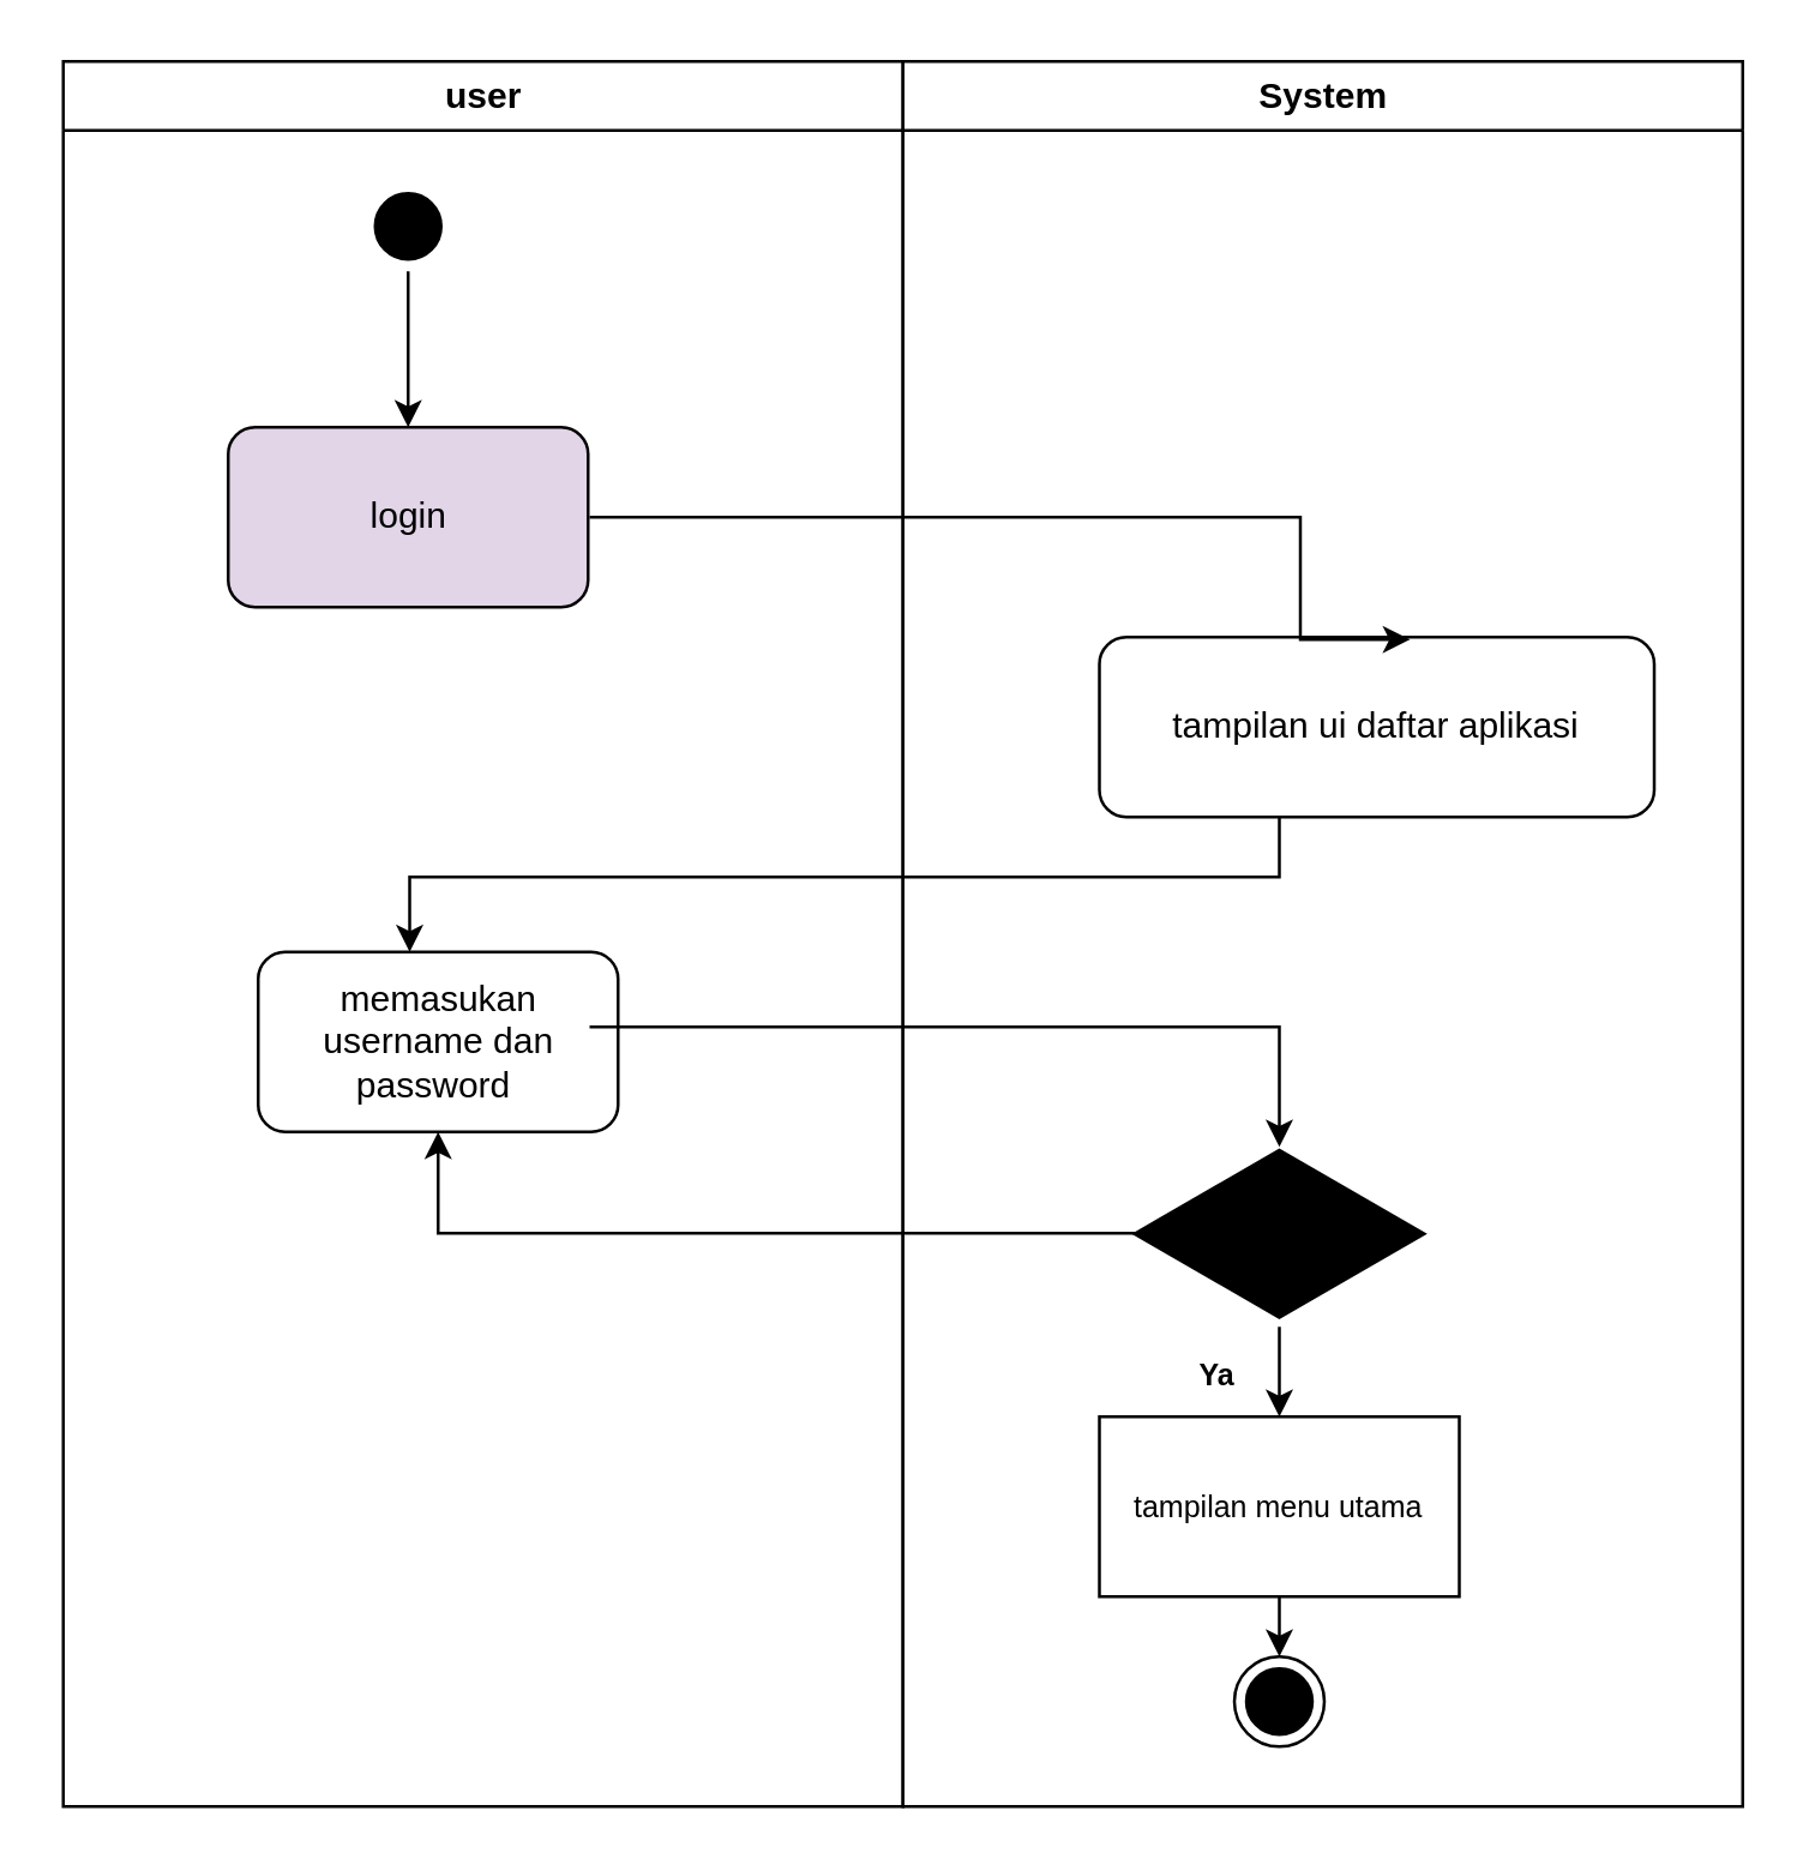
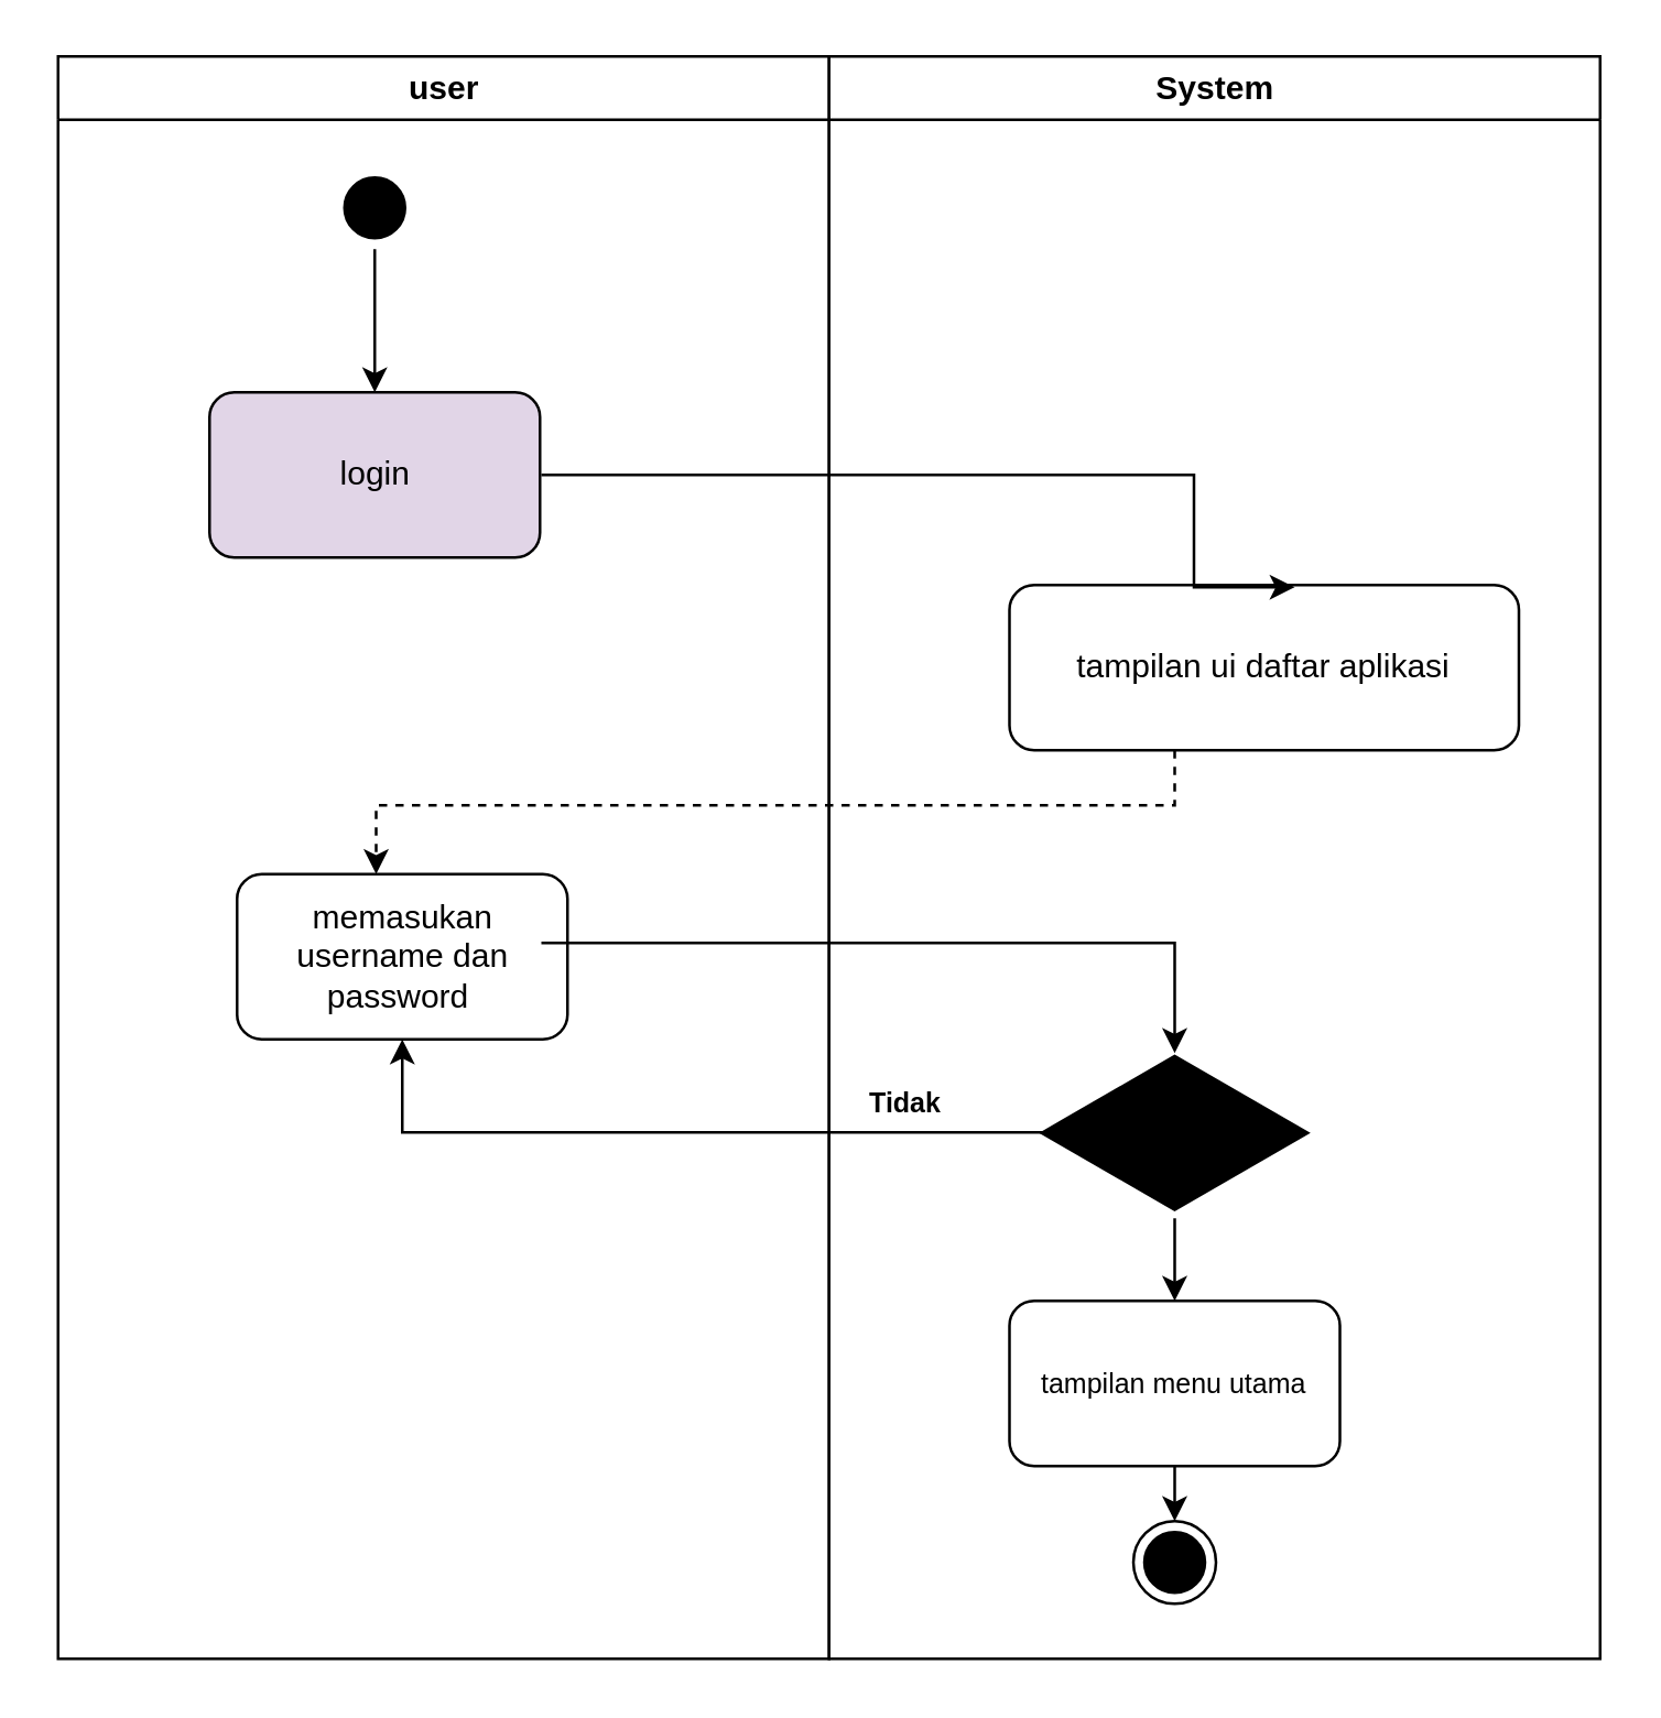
  <mxCell id="0" />
  <mxCell id="1" parent="0" />
  <mxCell id="2" value="user" style="swimlane;whiteSpace=wrap" parent="1" vertex="1"><mxGeometry x="20.5" y="20" width="280" height="582" as="geometry" /></mxCell>
  <mxCell id="3" value="" style="ellipse;shape=startState;fillColor=#000000;strokeColor=#000000;" parent="2" vertex="1"><mxGeometry x="100" y="40" width="30" height="30" as="geometry" /></mxCell>
  <mxCell id="4" value="login" style="rounded=1;whiteSpace=wrap;html=1;fillColor=#e1d5e7;" parent="2" vertex="1"><mxGeometry x="55" y="122" width="120" height="60" as="geometry" /></mxCell>
  <mxCell id="5" value="" style="endArrow=classic;html=1;rounded=0;exitX=0.5;exitY=1;exitDx=0;exitDy=0;entryX=0.5;entryY=0;entryDx=0;entryDy=0;" parent="2" source="3" target="4" edge="1"><mxGeometry width="50" height="50" relative="1" as="geometry"><mxPoint x="335.5" y="302" as="sourcePoint" /><mxPoint x="385.5" y="252" as="targetPoint" /></mxGeometry></mxCell>
  <mxCell id="6" value="memasukan username dan password&amp;nbsp;" style="rounded=1;whiteSpace=wrap;html=1;" parent="2" vertex="1"><mxGeometry x="65" y="297" width="120" height="60" as="geometry" /></mxCell>
  <mxCell id="7" value="System" style="swimlane;whiteSpace=wrap" parent="1" vertex="1"><mxGeometry x="300.5" y="20" width="280" height="582" as="geometry" /></mxCell>
  <mxCell id="8" value="tampilan ui daftar aplikasi" style="rounded=1;whiteSpace=wrap;html=1;" parent="7" vertex="1"><mxGeometry x="65.5" y="192" width="185" height="60" as="geometry" /></mxCell>
  <mxCell id="9" value="" style="html=1;whiteSpace=wrap;aspect=fixed;shape=isoRectangle;fillColor=#000000;" parent="7" vertex="1"><mxGeometry x="77.16" y="362" width="96.67" height="58" as="geometry" /></mxCell>
  <mxCell id="10" value="" style="edgeStyle=segmentEdgeStyle;endArrow=classic;html=1;rounded=0;entryX=0.5;entryY=0;entryDx=0;entryDy=0;entryPerimeter=0;" parent="7" target="9" edge="1"><mxGeometry width="50" height="50" relative="1" as="geometry"><mxPoint x="-104.5" y="322" as="sourcePoint" /><mxPoint x="95.5" y="272" as="targetPoint" /></mxGeometry></mxCell>
- <mxCell id="12" value="tampilan menu utama" style="whiteSpace=wrap;html=1;fontSize=10;rounded=0;" parent="7" vertex="1"><mxGeometry x="65.5" y="452" width="120" height="60" as="geometry" /></mxCell>
+ <mxCell id="11" value="&lt;font style=&quot;font-size: 10px&quot;&gt;Tidak&lt;/font&gt;" style="text;strokeColor=none;fillColor=none;html=1;fontSize=24;fontStyle=1;verticalAlign=middle;align=center;" parent="7" vertex="1"><mxGeometry y="362" width="54.5" height="28" as="geometry" /></mxCell>
+ <mxCell id="12" value="tampilan menu utama" style="rounded=1;whiteSpace=wrap;html=1;fontSize=10;" parent="7" vertex="1"><mxGeometry x="65.5" y="452" width="120" height="60" as="geometry" /></mxCell>
  <mxCell id="13" value="" style="endArrow=classic;html=1;rounded=0;fontSize=10;exitX=0.5;exitY=1.034;exitDx=0;exitDy=0;exitPerimeter=0;entryX=0.5;entryY=0;entryDx=0;entryDy=0;" parent="7" source="9" target="12" edge="1"><mxGeometry width="50" height="50" relative="1" as="geometry"><mxPoint x="-44.5" y="422" as="sourcePoint" /><mxPoint x="5.5" y="372" as="targetPoint" /></mxGeometry></mxCell>
- <mxCell id="14" value="&lt;font style=&quot;font-size: 10px&quot;&gt;Ya&lt;/font&gt;" style="text;strokeColor=none;fillColor=none;html=1;fontSize=24;fontStyle=1;verticalAlign=middle;align=center;" parent="7" vertex="1"><mxGeometry x="77.16" y="420" width="54.5" height="28" as="geometry" /></mxCell>
  <mxCell id="15" value="" style="ellipse;html=1;shape=endState;fillColor=#000000;strokeColor=#000000;fontSize=10;" parent="7" vertex="1"><mxGeometry x="110.5" y="532" width="30" height="30" as="geometry" /></mxCell>
  <mxCell id="16" value="" style="endArrow=classic;html=1;rounded=0;fontSize=10;exitX=0.5;exitY=1;exitDx=0;exitDy=0;" parent="7" source="12" target="15" edge="1"><mxGeometry width="50" height="50" relative="1" as="geometry"><mxPoint x="-94.5" y="442" as="sourcePoint" /><mxPoint x="-44.5" y="392" as="targetPoint" /></mxGeometry></mxCell>
  <mxCell id="17" value="" style="edgeStyle=segmentEdgeStyle;endArrow=classic;html=1;rounded=0;entryX=0.56;entryY=0.013;entryDx=0;entryDy=0;entryPerimeter=0;" parent="1" target="8" edge="1"><mxGeometry width="50" height="50" relative="1" as="geometry"><mxPoint x="196" y="172" as="sourcePoint" /><mxPoint x="406" y="272" as="targetPoint" /><Array as="points"><mxPoint x="433" y="172" /></Array></mxGeometry></mxCell>
- <mxCell id="18" value="" style="edgeStyle=segmentEdgeStyle;endArrow=classic;html=1;rounded=0;" parent="1" source="8" target="6" edge="1"><mxGeometry width="50" height="50" relative="1" as="geometry"><mxPoint x="316" y="362" as="sourcePoint" /><mxPoint x="406" y="252" as="targetPoint" /><Array as="points"><mxPoint x="426" y="292" /><mxPoint x="136" y="292" /></Array></mxGeometry></mxCell>
+ <mxCell id="18" value="" style="edgeStyle=segmentEdgeStyle;endArrow=classic;html=1;rounded=0;dashed=1;" parent="1" source="8" target="6" edge="1"><mxGeometry width="50" height="50" relative="1" as="geometry"><mxPoint x="316" y="362" as="sourcePoint" /><mxPoint x="406" y="252" as="targetPoint" /><Array as="points"><mxPoint x="426" y="292" /><mxPoint x="136" y="292" /></Array></mxGeometry></mxCell>
  <mxCell id="19" value="" style="edgeStyle=segmentEdgeStyle;endArrow=classic;html=1;rounded=0;fontSize=10;entryX=0.5;entryY=1;entryDx=0;entryDy=0;exitX=0.005;exitY=0.497;exitDx=0;exitDy=0;exitPerimeter=0;" parent="1" source="9" target="6" edge="1"><mxGeometry width="50" height="50" relative="1" as="geometry"><mxPoint x="376" y="412" as="sourcePoint" /><mxPoint x="386" y="442" as="targetPoint" /></mxGeometry></mxCell>
